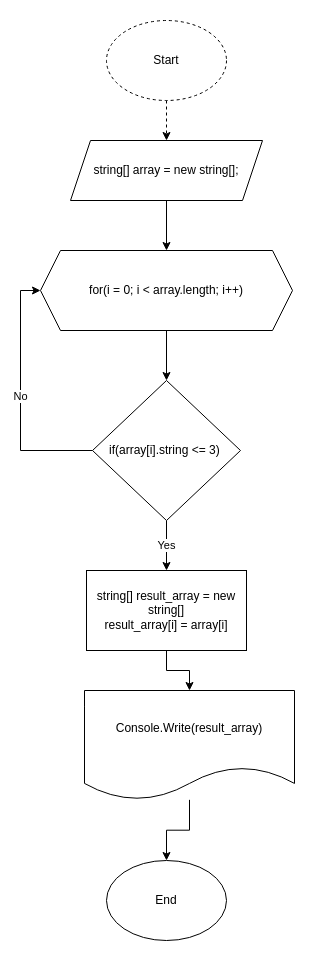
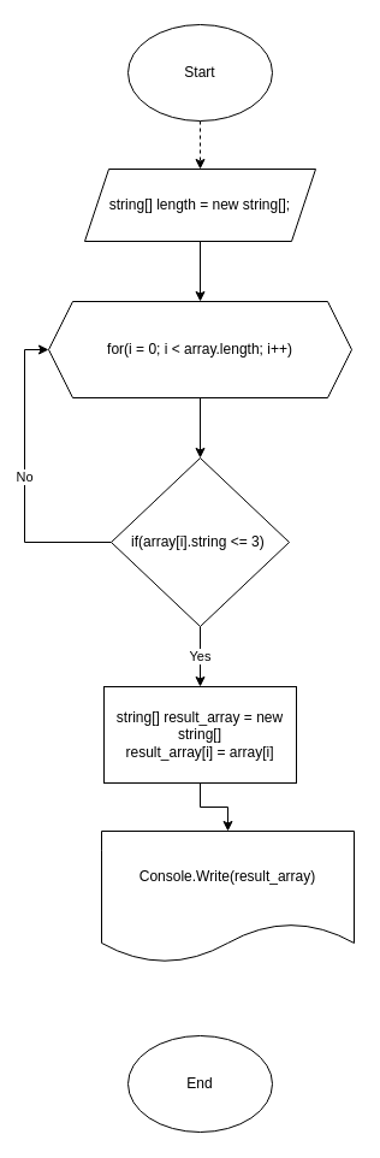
  <mxCell id="0" />
  <mxCell id="1" parent="0" />
  <mxCell id="2" value="" style="edgeStyle=orthogonalEdgeStyle;rounded=0;orthogonalLoop=1;jettySize=auto;html=1;dashed=1;" edge="1" parent="1" source="3" target="5"><mxGeometry relative="1" as="geometry" /></mxCell>
- <mxCell id="3" value="Start" style="ellipse;whiteSpace=wrap;html=1;dashed=1;" vertex="1" parent="1"><mxGeometry x="106" y="20" width="120" height="80" as="geometry" /></mxCell>
+ <mxCell id="3" value="Start" style="ellipse;whiteSpace=wrap;html=1;" vertex="1" parent="1"><mxGeometry x="106" y="20" width="120" height="80" as="geometry" /></mxCell>
  <mxCell id="4" value="" style="edgeStyle=orthogonalEdgeStyle;rounded=0;orthogonalLoop=1;jettySize=auto;html=1;" edge="1" parent="1" source="5" target="10"><mxGeometry relative="1" as="geometry" /></mxCell>
- <mxCell id="5" value="string[] array = new string[];" style="shape=parallelogram;perimeter=parallelogramPerimeter;whiteSpace=wrap;html=1;fixedSize=1;" vertex="1" parent="1"><mxGeometry x="70" y="140" width="192" height="60" as="geometry" /></mxCell>
+ <mxCell id="5" value="string[] length = new string[];" style="shape=parallelogram;perimeter=parallelogramPerimeter;whiteSpace=wrap;html=1;fixedSize=1;" vertex="1" parent="1"><mxGeometry x="70" y="140" width="192" height="60" as="geometry" /></mxCell>
  <mxCell id="6" value="No" style="edgeStyle=orthogonalEdgeStyle;rounded=0;orthogonalLoop=1;jettySize=auto;html=1;entryX=0;entryY=0.5;entryDx=0;entryDy=0;" edge="1" parent="1" source="8" target="10"><mxGeometry relative="1" as="geometry"><Array as="points"><mxPoint x="20" y="450" /><mxPoint x="20" y="290" /></Array></mxGeometry></mxCell>
  <mxCell id="7" value="Yes" style="edgeStyle=orthogonalEdgeStyle;rounded=0;orthogonalLoop=1;jettySize=auto;html=1;" edge="1" parent="1" source="8" target="12"><mxGeometry relative="1" as="geometry"><Array as="points"><mxPoint x="166" y="540" /><mxPoint x="166" y="540" /></Array></mxGeometry></mxCell>
  <mxCell id="8" value="if(array[i].string &amp;lt;= 3)&amp;nbsp;" style="rhombus;whiteSpace=wrap;html=1;" vertex="1" parent="1"><mxGeometry x="92" y="380" width="148" height="140" as="geometry" /></mxCell>
  <mxCell id="9" style="edgeStyle=orthogonalEdgeStyle;rounded=0;orthogonalLoop=1;jettySize=auto;html=1;entryX=0.5;entryY=0;entryDx=0;entryDy=0;" edge="1" parent="1" source="10" target="8"><mxGeometry relative="1" as="geometry" /></mxCell>
  <mxCell id="10" value="for(i = 0; i &amp;lt; array.length; i++)" style="shape=hexagon;perimeter=hexagonPerimeter2;whiteSpace=wrap;html=1;fixedSize=1;" vertex="1" parent="1"><mxGeometry x="40" y="250" width="252" height="80" as="geometry" /></mxCell>
  <mxCell id="11" value="" style="edgeStyle=orthogonalEdgeStyle;rounded=0;orthogonalLoop=1;jettySize=auto;html=1;" edge="1" parent="1" source="12" target="15"><mxGeometry relative="1" as="geometry" /></mxCell>
  <mxCell id="12" value="string[] result_array = new string[]&lt;br&gt;result_array[i] = array[i]" style="rounded=0;whiteSpace=wrap;html=1;" vertex="1" parent="1"><mxGeometry x="86" y="570" width="160" height="80" as="geometry" /></mxCell>
  <mxCell id="13" value="End" style="ellipse;whiteSpace=wrap;html=1;" vertex="1" parent="1"><mxGeometry x="106" y="860" width="120" height="80" as="geometry" /></mxCell>
- <mxCell id="14" value="" style="edgeStyle=orthogonalEdgeStyle;rounded=0;orthogonalLoop=1;jettySize=auto;html=1;" edge="1" parent="1" source="15" target="13"><mxGeometry relative="1" as="geometry" /></mxCell>
  <mxCell id="15" value="Console.Write(result_array)" style="shape=document;whiteSpace=wrap;html=1;boundedLbl=1;" vertex="1" parent="1"><mxGeometry x="84" y="690" width="210" height="109.33" as="geometry" /></mxCell>
